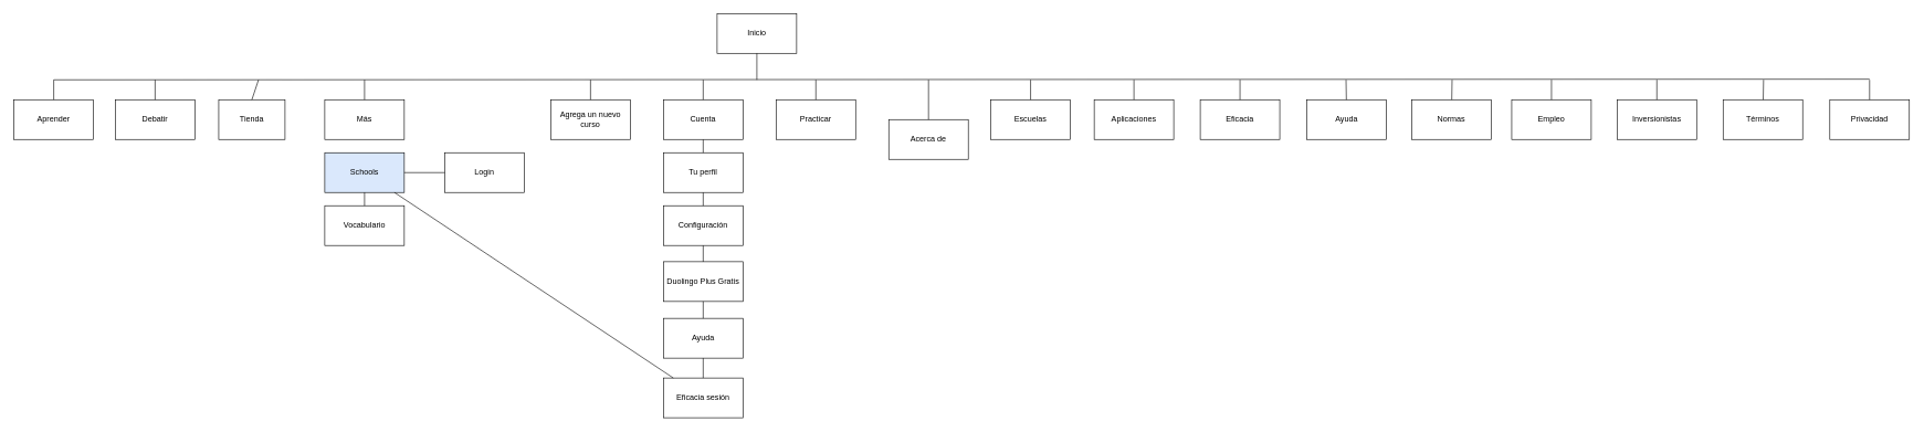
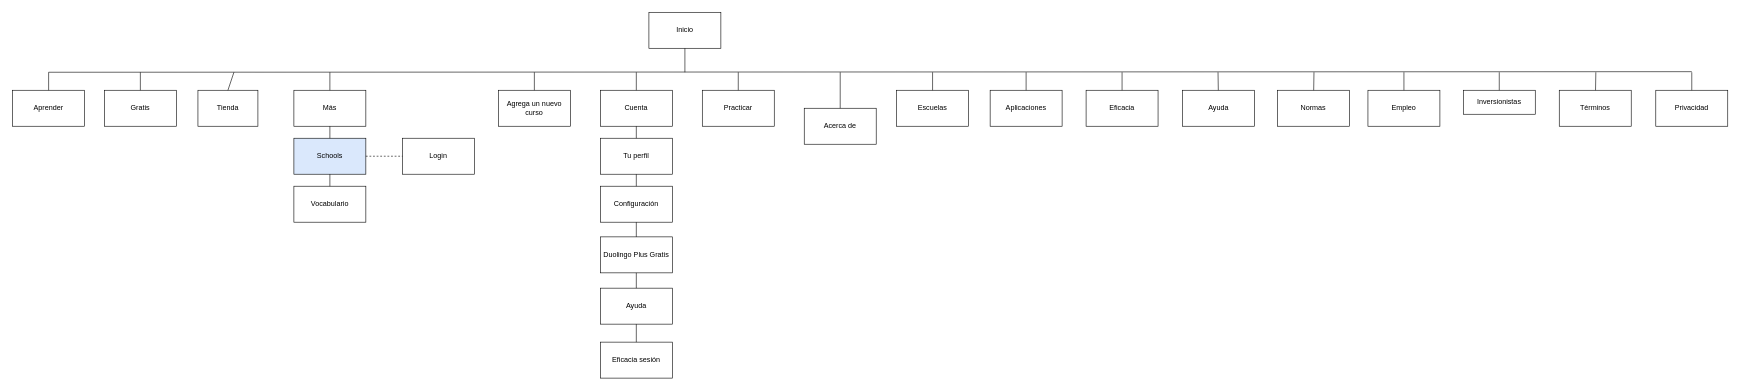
  <mxCell id="0" />
  <mxCell id="1" parent="0" />
  <mxCell id="2" value="Inicio" style="rounded=0;whiteSpace=wrap;html=1;" vertex="1" parent="1"><mxGeometry x="1081" y="20" width="120" height="60" as="geometry" /></mxCell>
  <mxCell id="3" value="Aprender" style="rounded=0;whiteSpace=wrap;html=1;" vertex="1" parent="1"><mxGeometry x="20" y="150" width="120" height="60" as="geometry" /></mxCell>
- <mxCell id="4" value="Debatir" style="rounded=0;whiteSpace=wrap;html=1;" vertex="1" parent="1"><mxGeometry x="173" y="150" width="120" height="60" as="geometry" /></mxCell>
+ <mxCell id="4" value="Gratis" style="rounded=0;whiteSpace=wrap;html=1;" vertex="1" parent="1"><mxGeometry x="173" y="150" width="120" height="60" as="geometry" /></mxCell>
  <mxCell id="5" value="Tienda" style="rounded=0;whiteSpace=wrap;html=1;" vertex="1" parent="1"><mxGeometry x="329" y="150" width="100" height="60" as="geometry" /></mxCell>
  <mxCell id="6" value="Más" style="rounded=0;whiteSpace=wrap;html=1;" vertex="1" parent="1"><mxGeometry x="489" y="150" width="120" height="60" as="geometry" /></mxCell>
  <mxCell id="7" value="Cuenta" style="rounded=0;whiteSpace=wrap;html=1;" vertex="1" parent="1"><mxGeometry x="1000" y="150" width="120" height="60" as="geometry" /></mxCell>
  <mxCell id="8" value="Tu perfil" style="rounded=0;whiteSpace=wrap;html=1;" vertex="1" parent="1"><mxGeometry x="1000" y="230" width="120" height="60" as="geometry" /></mxCell>
  <mxCell id="9" value="Configuración" style="rounded=0;whiteSpace=wrap;html=1;" vertex="1" parent="1"><mxGeometry x="1000" y="310" width="120" height="60" as="geometry" /></mxCell>
  <mxCell id="10" value="Duolingo Plus Gratis" style="rounded=0;whiteSpace=wrap;html=1;" vertex="1" parent="1"><mxGeometry x="1000" y="394.5" width="120" height="60" as="geometry" /></mxCell>
  <mxCell id="11" value="Ayuda" style="rounded=0;whiteSpace=wrap;html=1;" vertex="1" parent="1"><mxGeometry x="1000" y="480" width="120" height="60" as="geometry" /></mxCell>
  <mxCell id="12" value="Eficacia sesión" style="rounded=0;whiteSpace=wrap;html=1;" vertex="1" parent="1"><mxGeometry x="1000" y="570" width="120" height="60" as="geometry" /></mxCell>
  <mxCell id="13" value="Schools" style="rounded=0;whiteSpace=wrap;html=1;fillColor=#dae8fc;" vertex="1" parent="1"><mxGeometry x="489" y="230" width="120" height="60" as="geometry" /></mxCell>
  <mxCell id="14" value="Vocabulario" style="rounded=0;whiteSpace=wrap;html=1;" vertex="1" parent="1"><mxGeometry x="489" y="310" width="120" height="60" as="geometry" /></mxCell>
  <mxCell id="15" value="Acerca de" style="rounded=0;whiteSpace=wrap;html=1;" vertex="1" parent="1"><mxGeometry x="1340" y="180" width="120" height="60" as="geometry" /></mxCell>
  <mxCell id="16" value="Escuelas" style="rounded=0;whiteSpace=wrap;html=1;" vertex="1" parent="1"><mxGeometry x="1494" y="150" width="120" height="60" as="geometry" /></mxCell>
  <mxCell id="17" value="Aplicaciones" style="rounded=0;whiteSpace=wrap;html=1;" vertex="1" parent="1"><mxGeometry x="1650" y="150" width="120" height="60" as="geometry" /></mxCell>
  <mxCell id="18" value="Eficacia" style="rounded=0;whiteSpace=wrap;html=1;" vertex="1" parent="1"><mxGeometry x="1810" y="150" width="120" height="60" as="geometry" /></mxCell>
  <mxCell id="19" value="Ayuda" style="rounded=0;whiteSpace=wrap;html=1;" vertex="1" parent="1"><mxGeometry x="1971" y="150" width="120" height="60" as="geometry" /></mxCell>
  <mxCell id="20" value="Normas" style="rounded=0;whiteSpace=wrap;html=1;" vertex="1" parent="1"><mxGeometry x="2129" y="150" width="120" height="60" as="geometry" /></mxCell>
  <mxCell id="21" value="Empleo" style="rounded=0;whiteSpace=wrap;html=1;" vertex="1" parent="1"><mxGeometry x="2280" y="150" width="120" height="60" as="geometry" /></mxCell>
- <mxCell id="22" value="Inversionistas" style="rounded=0;whiteSpace=wrap;html=1;" vertex="1" parent="1"><mxGeometry x="2439" y="150" width="120" height="60" as="geometry" /></mxCell>
+ <mxCell id="22" value="Inversionistas" style="rounded=0;whiteSpace=wrap;html=1;" vertex="1" parent="1"><mxGeometry x="2439" y="150" width="120" height="40" as="geometry" /></mxCell>
  <mxCell id="23" value="Términos" style="rounded=0;whiteSpace=wrap;html=1;" vertex="1" parent="1"><mxGeometry x="2599" y="150" width="120" height="60" as="geometry" /></mxCell>
  <mxCell id="24" value="Privacidad" style="rounded=0;whiteSpace=wrap;html=1;" vertex="1" parent="1"><mxGeometry x="2760" y="150" width="120" height="60" as="geometry" /></mxCell>
  <mxCell id="25" value="Agrega un nuevo curso" style="rounded=0;whiteSpace=wrap;html=1;" vertex="1" parent="1"><mxGeometry x="830" y="150" width="120" height="60" as="geometry" /></mxCell>
  <mxCell id="26" value="Login" style="rounded=0;whiteSpace=wrap;html=1;" vertex="1" parent="1"><mxGeometry x="670" y="230" width="120" height="60" as="geometry" /></mxCell>
  <mxCell id="27" value="Practicar" style="rounded=0;whiteSpace=wrap;html=1;" vertex="1" parent="1"><mxGeometry x="1170" y="150" width="120" height="60" as="geometry" /></mxCell>
  <mxCell id="28" value="" style="endArrow=none;html=1;rounded=0;entryX=0.5;entryY=1;entryDx=0;entryDy=0;" edge="1" parent="1" target="2"><mxGeometry width="50" height="50" relative="1" as="geometry"><mxPoint x="1141" y="120" as="sourcePoint" /><mxPoint x="860" y="230" as="targetPoint" /></mxGeometry></mxCell>
  <mxCell id="29" value="" style="endArrow=none;html=1;rounded=0;" edge="1" parent="1"><mxGeometry width="50" height="50" relative="1" as="geometry"><mxPoint x="2820" y="119" as="sourcePoint" /><mxPoint x="80" y="120" as="targetPoint" /></mxGeometry></mxCell>
  <mxCell id="30" value="" style="endArrow=none;html=1;rounded=0;exitX=0.5;exitY=0;exitDx=0;exitDy=0;" edge="1" parent="1" source="3"><mxGeometry width="50" height="50" relative="1" as="geometry"><mxPoint x="80" y="140" as="sourcePoint" /><mxPoint x="80" y="120" as="targetPoint" /></mxGeometry></mxCell>
  <mxCell id="31" value="" style="endArrow=none;html=1;rounded=0;exitX=0.5;exitY=0;exitDx=0;exitDy=0;" edge="1" parent="1" source="24"><mxGeometry width="50" height="50" relative="1" as="geometry"><mxPoint x="2770" y="170" as="sourcePoint" /><mxPoint x="2820" y="120" as="targetPoint" /></mxGeometry></mxCell>
  <mxCell id="32" value="" style="endArrow=none;html=1;rounded=0;exitX=0.5;exitY=0;exitDx=0;exitDy=0;" edge="1" parent="1" source="4"><mxGeometry width="50" height="50" relative="1" as="geometry"><mxPoint x="390" y="260" as="sourcePoint" /><mxPoint x="233" y="120" as="targetPoint" /></mxGeometry></mxCell>
  <mxCell id="33" value="" style="endArrow=none;html=1;rounded=0;exitX=0.5;exitY=0;exitDx=0;exitDy=0;" edge="1" parent="1" source="5"><mxGeometry width="50" height="50" relative="1" as="geometry"><mxPoint x="610" y="110" as="sourcePoint" /><mxPoint x="389" y="120" as="targetPoint" /></mxGeometry></mxCell>
  <mxCell id="34" value="" style="endArrow=none;html=1;rounded=0;exitX=0.5;exitY=0;exitDx=0;exitDy=0;" edge="1" parent="1" source="6"><mxGeometry width="50" height="50" relative="1" as="geometry"><mxPoint x="610" y="110" as="sourcePoint" /><mxPoint x="549" y="120" as="targetPoint" /></mxGeometry></mxCell>
- <mxCell id="35" value="" style="endArrow=none;html=1;rounded=0;" edge="1" parent="1" source="13" target="12"><mxGeometry width="50" height="50" relative="1" as="geometry"><mxPoint x="530" y="280" as="sourcePoint" /><mxPoint x="580" y="230" as="targetPoint" /></mxGeometry></mxCell>
+ <mxCell id="35" value="" style="endArrow=none;html=1;rounded=0;entryX=0.5;entryY=1;entryDx=0;entryDy=0;" edge="1" parent="1" source="13" target="6"><mxGeometry width="50" height="50" relative="1" as="geometry"><mxPoint x="530" y="280" as="sourcePoint" /><mxPoint x="580" y="230" as="targetPoint" /></mxGeometry></mxCell>
  <mxCell id="36" value="" style="endArrow=none;html=1;rounded=0;exitX=0.5;exitY=0;exitDx=0;exitDy=0;entryX=0.5;entryY=1;entryDx=0;entryDy=0;" edge="1" parent="1" source="14" target="13"><mxGeometry width="50" height="50" relative="1" as="geometry"><mxPoint x="500" y="310" as="sourcePoint" /><mxPoint x="550" y="260" as="targetPoint" /></mxGeometry></mxCell>
- <mxCell id="37" value="" style="endArrow=none;html=1;rounded=0;entryX=0;entryY=0.5;entryDx=0;entryDy=0;exitX=1;exitY=0.5;exitDx=0;exitDy=0;" edge="1" parent="1" source="13" target="26"><mxGeometry width="50" height="50" relative="1" as="geometry"><mxPoint x="540" y="400" as="sourcePoint" /><mxPoint x="590" y="350" as="targetPoint" /></mxGeometry></mxCell>
+ <mxCell id="37" value="" style="endArrow=none;html=1;rounded=0;entryX=0;entryY=0.5;entryDx=0;entryDy=0;exitX=1;exitY=0.5;exitDx=0;exitDy=0;dashed=1;" edge="1" parent="1" source="13" target="26"><mxGeometry width="50" height="50" relative="1" as="geometry"><mxPoint x="540" y="400" as="sourcePoint" /><mxPoint x="590" y="350" as="targetPoint" /></mxGeometry></mxCell>
  <mxCell id="38" value="" style="endArrow=none;html=1;rounded=0;" edge="1" parent="1" source="25"><mxGeometry width="50" height="50" relative="1" as="geometry"><mxPoint x="1020" y="250" as="sourcePoint" /><mxPoint x="890" y="120" as="targetPoint" /></mxGeometry></mxCell>
  <mxCell id="39" value="" style="endArrow=none;html=1;rounded=0;" edge="1" parent="1" source="7"><mxGeometry width="50" height="50" relative="1" as="geometry"><mxPoint x="1020" y="250" as="sourcePoint" /><mxPoint x="1060" y="120" as="targetPoint" /></mxGeometry></mxCell>
  <mxCell id="40" value="" style="endArrow=none;html=1;rounded=0;entryX=0.5;entryY=1;entryDx=0;entryDy=0;exitX=0.5;exitY=0;exitDx=0;exitDy=0;" edge="1" parent="1" source="8" target="7"><mxGeometry width="50" height="50" relative="1" as="geometry"><mxPoint x="980" y="330" as="sourcePoint" /><mxPoint x="1030" y="280" as="targetPoint" /></mxGeometry></mxCell>
  <mxCell id="41" value="" style="endArrow=none;html=1;rounded=0;entryX=0.5;entryY=1;entryDx=0;entryDy=0;exitX=0.5;exitY=0;exitDx=0;exitDy=0;" edge="1" parent="1" source="9" target="8"><mxGeometry width="50" height="50" relative="1" as="geometry"><mxPoint x="980" y="330" as="sourcePoint" /><mxPoint x="1030" y="280" as="targetPoint" /></mxGeometry></mxCell>
  <mxCell id="42" value="" style="endArrow=none;html=1;rounded=0;entryX=0.5;entryY=1;entryDx=0;entryDy=0;exitX=0.5;exitY=0;exitDx=0;exitDy=0;" edge="1" parent="1" source="10" target="9"><mxGeometry width="50" height="50" relative="1" as="geometry"><mxPoint x="980" y="330" as="sourcePoint" /><mxPoint x="1030" y="280" as="targetPoint" /></mxGeometry></mxCell>
  <mxCell id="43" value="" style="endArrow=none;html=1;rounded=0;entryX=0.5;entryY=1;entryDx=0;entryDy=0;" edge="1" parent="1" source="11" target="10"><mxGeometry width="50" height="50" relative="1" as="geometry"><mxPoint x="780" y="640" as="sourcePoint" /><mxPoint x="830" y="590" as="targetPoint" /></mxGeometry></mxCell>
  <mxCell id="44" value="" style="endArrow=none;html=1;rounded=0;entryX=0.5;entryY=1;entryDx=0;entryDy=0;exitX=0.5;exitY=0;exitDx=0;exitDy=0;" edge="1" parent="1" source="12" target="11"><mxGeometry width="50" height="50" relative="1" as="geometry"><mxPoint x="780" y="640" as="sourcePoint" /><mxPoint x="830" y="590" as="targetPoint" /></mxGeometry></mxCell>
  <mxCell id="45" value="" style="endArrow=none;html=1;rounded=0;exitX=0.5;exitY=0;exitDx=0;exitDy=0;" edge="1" parent="1" source="27"><mxGeometry width="50" height="50" relative="1" as="geometry"><mxPoint x="1190" y="480" as="sourcePoint" /><mxPoint x="1230" y="120" as="targetPoint" /></mxGeometry></mxCell>
  <mxCell id="46" value="" style="endArrow=none;html=1;rounded=0;" edge="1" parent="1" source="15"><mxGeometry width="50" height="50" relative="1" as="geometry"><mxPoint x="1280" y="460" as="sourcePoint" /><mxPoint x="1400" y="120" as="targetPoint" /></mxGeometry></mxCell>
  <mxCell id="47" value="" style="endArrow=none;html=1;rounded=0;" edge="1" parent="1" source="16"><mxGeometry width="50" height="50" relative="1" as="geometry"><mxPoint x="1280" y="460" as="sourcePoint" /><mxPoint x="1554" y="120" as="targetPoint" /></mxGeometry></mxCell>
  <mxCell id="48" value="" style="endArrow=none;html=1;rounded=0;" edge="1" parent="1" source="17"><mxGeometry width="50" height="50" relative="1" as="geometry"><mxPoint x="1690" y="270" as="sourcePoint" /><mxPoint x="1710" y="120" as="targetPoint" /></mxGeometry></mxCell>
  <mxCell id="49" value="" style="endArrow=none;html=1;rounded=0;" edge="1" parent="1" source="18"><mxGeometry width="50" height="50" relative="1" as="geometry"><mxPoint x="1690" y="270" as="sourcePoint" /><mxPoint x="1870" y="120" as="targetPoint" /></mxGeometry></mxCell>
  <mxCell id="50" value="" style="endArrow=none;html=1;rounded=0;" edge="1" parent="1" source="19"><mxGeometry width="50" height="50" relative="1" as="geometry"><mxPoint x="1700" y="220" as="sourcePoint" /><mxPoint x="2030" y="120" as="targetPoint" /></mxGeometry></mxCell>
  <mxCell id="51" value="" style="endArrow=none;html=1;rounded=0;" edge="1" parent="1" source="20"><mxGeometry width="50" height="50" relative="1" as="geometry"><mxPoint x="2100" y="170" as="sourcePoint" /><mxPoint x="2190" y="120" as="targetPoint" /></mxGeometry></mxCell>
  <mxCell id="52" value="" style="endArrow=none;html=1;rounded=0;" edge="1" parent="1" source="21"><mxGeometry width="50" height="50" relative="1" as="geometry"><mxPoint x="2120" y="170" as="sourcePoint" /><mxPoint x="2340" y="120" as="targetPoint" /></mxGeometry></mxCell>
  <mxCell id="53" value="" style="endArrow=none;html=1;rounded=0;entryX=0.5;entryY=0;entryDx=0;entryDy=0;" edge="1" parent="1" target="22"><mxGeometry width="50" height="50" relative="1" as="geometry"><mxPoint x="2499" y="120" as="sourcePoint" /><mxPoint x="2290" y="120" as="targetPoint" /></mxGeometry></mxCell>
  <mxCell id="54" value="" style="endArrow=none;html=1;rounded=0;" edge="1" parent="1" source="23"><mxGeometry width="50" height="50" relative="1" as="geometry"><mxPoint x="2390" y="160" as="sourcePoint" /><mxPoint x="2660" y="120" as="targetPoint" /></mxGeometry></mxCell>
